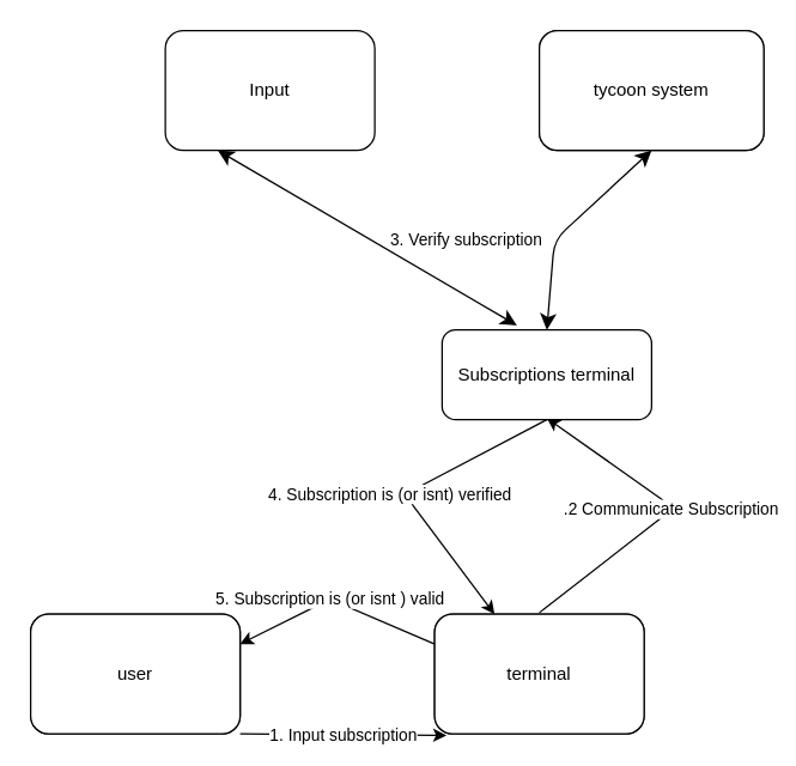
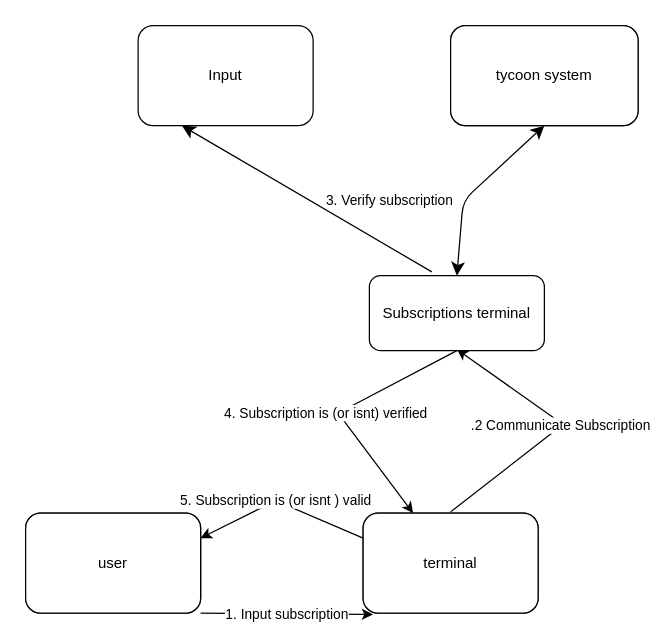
  <mxCell id="0" />
  <mxCell id="1" parent="0" />
  <mxCell id="2" value="user" style="rounded=1;whiteSpace=wrap;html=1;" parent="1" vertex="1"><mxGeometry x="20" y="410" width="140" height="80" as="geometry" /></mxCell>
  <mxCell id="3" value="terminal" style="rounded=1;whiteSpace=wrap;html=1;" parent="1" vertex="1"><mxGeometry x="290" y="410" width="140" height="80" as="geometry" /></mxCell>
  <mxCell id="4" value="tycoon system" style="rounded=1;whiteSpace=wrap;html=1;" parent="1" vertex="1"><mxGeometry x="360" y="20" width="150" height="80" as="geometry" /></mxCell>
  <mxCell id="5" value="1. Input subscription" style="edgeStyle=none;html=1;exitX=1;exitY=1;exitDx=0;exitDy=0;entryX=0.057;entryY=1.013;entryDx=0;entryDy=0;entryPerimeter=0;strokeColor=default;" edge="1" parent="1" source="6" target="9"><mxGeometry relative="1" as="geometry" /></mxCell>
  <mxCell id="6" value="user" style="rounded=1;whiteSpace=wrap;html=1;" parent="1" vertex="1"><mxGeometry x="20" y="410" width="140" height="80" as="geometry" /></mxCell>
  <mxCell id="7" value=".2 Communicate Subscription" style="edgeStyle=none;html=1;exitX=0.5;exitY=0;exitDx=0;exitDy=0;strokeColor=default;entryX=0.5;entryY=1;entryDx=0;entryDy=0;" edge="1" parent="1"><mxGeometry x="0.026" relative="1" as="geometry"><mxPoint x="365" y="279" as="targetPoint" /><mxPoint x="360" y="409" as="sourcePoint" /><Array as="points"><mxPoint x="450" y="339" /></Array><mxPoint as="offset" /></mxGeometry></mxCell>
  <mxCell id="8" value="5. Subscription is (or isnt ) valid" style="edgeStyle=none;html=1;exitX=0;exitY=0.25;exitDx=0;exitDy=0;entryX=1;entryY=0.25;entryDx=0;entryDy=0;strokeColor=default;" edge="1" parent="1" source="9" target="6"><mxGeometry x="0.063" relative="1" as="geometry"><Array as="points"><mxPoint x="220" y="400" /></Array><mxPoint as="offset" /></mxGeometry></mxCell>
  <mxCell id="9" value="terminal" style="rounded=1;whiteSpace=wrap;html=1;" parent="1" vertex="1"><mxGeometry x="290" y="410" width="140" height="80" as="geometry" /></mxCell>
  <mxCell id="10" value="tycoon system" style="rounded=1;whiteSpace=wrap;html=1;" parent="1" vertex="1"><mxGeometry x="360" y="20" width="150" height="80" as="geometry" /></mxCell>
  <mxCell id="11" value="Input" style="rounded=1;whiteSpace=wrap;html=1;" parent="1" vertex="1"><mxGeometry x="110" y="20" width="140" height="80" as="geometry" /></mxCell>
  <mxCell id="12" value="4. Subscription is (or isnt) verified" style="edgeStyle=none;html=1;exitX=0.5;exitY=1;exitDx=0;exitDy=0;strokeColor=default;" edge="1" parent="1" source="13" target="9"><mxGeometry x="0.035" y="-10" relative="1" as="geometry"><Array as="points"><mxPoint x="270" y="330" /></Array><mxPoint x="-2" y="-6" as="offset" /></mxGeometry></mxCell>
  <mxCell id="13" value="Subscriptions&amp;nbsp;terminal" style="rounded=1;whiteSpace=wrap;html=1;" vertex="1" parent="1"><mxGeometry x="295" y="220" width="140" height="60" as="geometry" /></mxCell>
- <mxCell id="14" value="" style="edgeStyle=none;orthogonalLoop=1;jettySize=auto;html=1;endArrow=classic;startArrow=classic;endSize=8;startSize=8;strokeColor=default;entryX=0.357;entryY=-0.05;entryDx=0;entryDy=0;entryPerimeter=0;exitX=0.25;exitY=1;exitDx=0;exitDy=0;" edge="1" parent="1" source="11" target="13"><mxGeometry width="100" relative="1" as="geometry"><mxPoint x="140" y="110" as="sourcePoint" /><mxPoint x="130" y="150" as="targetPoint" /><Array as="points" /></mxGeometry></mxCell>
+ <mxCell id="14" value="" style="edgeStyle=none;orthogonalLoop=1;jettySize=auto;html=1;endArrow=none;startArrow=classic;endSize=8;startSize=8;strokeColor=default;entryX=0.357;entryY=-0.05;entryDx=0;entryDy=0;entryPerimeter=0;exitX=0.25;exitY=1;exitDx=0;exitDy=0;" edge="1" parent="1" source="11" target="13"><mxGeometry width="100" relative="1" as="geometry"><mxPoint x="140" y="110" as="sourcePoint" /><mxPoint x="130" y="150" as="targetPoint" /><Array as="points" /></mxGeometry></mxCell>
  <mxCell id="15" value="" style="edgeStyle=none;orthogonalLoop=1;jettySize=auto;html=1;endArrow=classic;startArrow=classic;endSize=8;startSize=8;strokeColor=default;entryX=0.5;entryY=1;entryDx=0;entryDy=0;exitX=0.5;exitY=0;exitDx=0;exitDy=0;" edge="1" parent="1" source="13" target="10"><mxGeometry width="100" relative="1" as="geometry"><mxPoint x="430" y="180" as="sourcePoint" /><mxPoint x="554.98" y="297" as="targetPoint" /><Array as="points"><mxPoint x="370" y="160" /></Array></mxGeometry></mxCell>
  <mxCell id="16" value="3. Verify subscription" style="edgeLabel;html=1;align=center;verticalAlign=middle;resizable=0;points=[];" vertex="1" connectable="0" parent="15"><mxGeometry x="0.085" y="3" relative="1" as="geometry"><mxPoint x="-73" y="16" as="offset" /></mxGeometry></mxCell>
